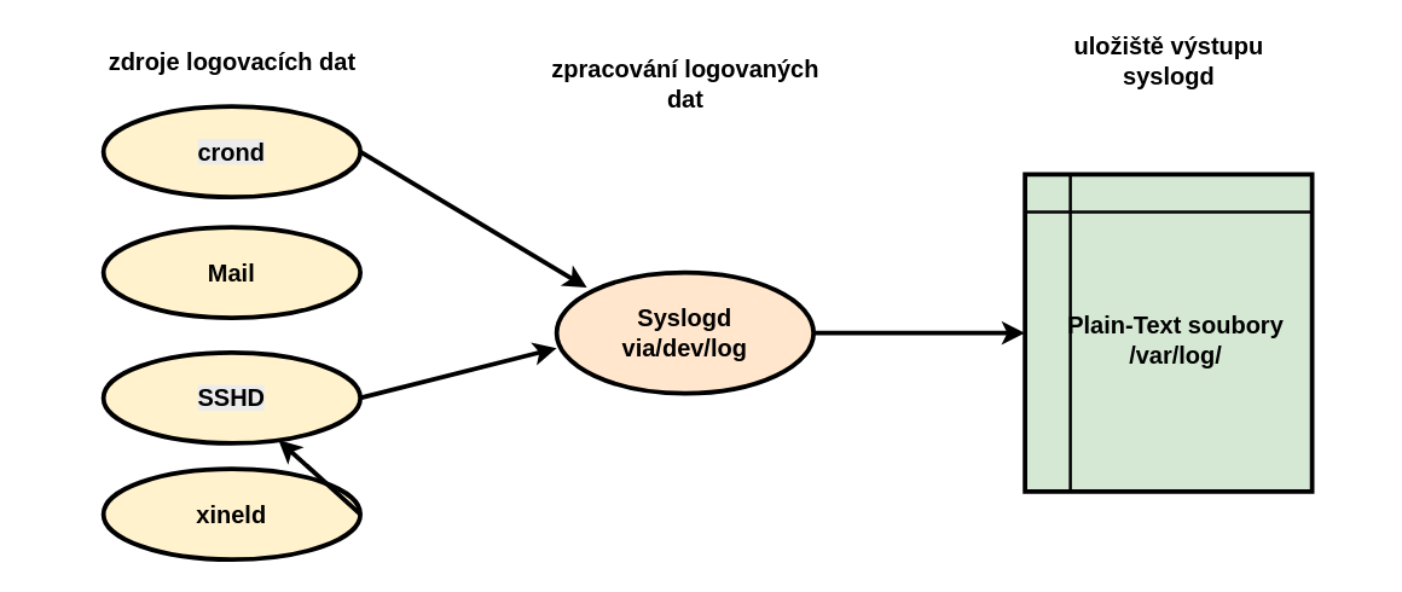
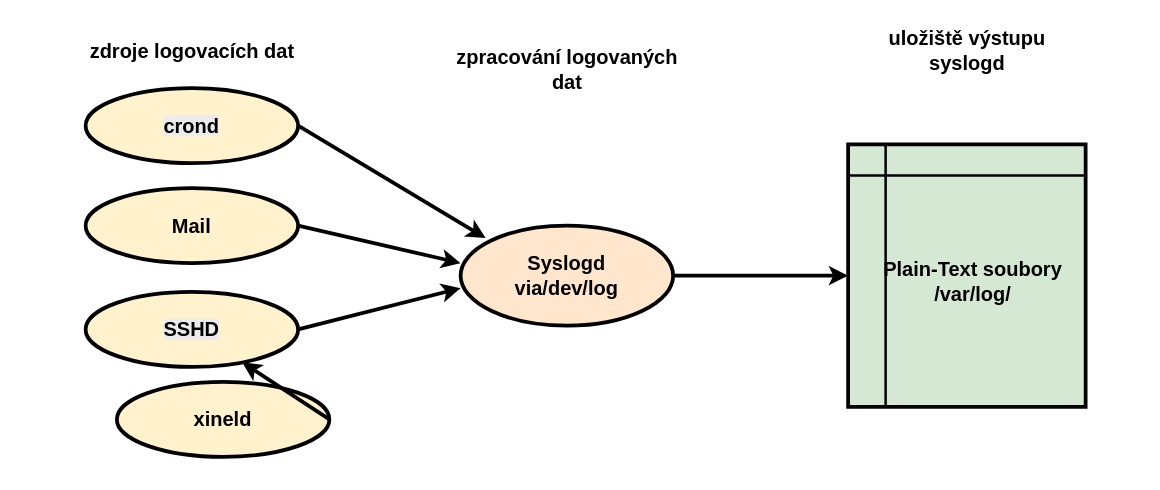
  <mxCell id="0" />
  <mxCell id="1" parent="0" />
  <mxCell id="2" value="&lt;font style=&quot;font-size: 16px;&quot;&gt;&lt;b&gt;Syslogd&lt;/b&gt;&lt;/font&gt;&lt;div&gt;&lt;font style=&quot;font-size: 16px;&quot;&gt;&lt;b&gt;via/dev/log&lt;/b&gt;&lt;/font&gt;&lt;/div&gt;" style="ellipse;whiteSpace=wrap;html=1;strokeWidth=3;fillColor=#ffe6cc;strokeColor=#000000;" vertex="1" parent="1"><mxGeometry x="368" y="180" width="170" height="80" as="geometry" /></mxCell>
- <mxCell id="3" value="&lt;span style=&quot;font-size: 16px;&quot;&gt;&lt;b&gt;xineld&lt;/b&gt;&lt;/span&gt;" style="ellipse;whiteSpace=wrap;html=1;strokeWidth=3;fillColor=#fff2cc;strokeColor=#000000;" vertex="1" parent="1"><mxGeometry x="68" y="310" width="170" height="60" as="geometry" /></mxCell>
+ <mxCell id="3" value="&lt;span style=&quot;font-size: 16px;&quot;&gt;&lt;b&gt;xineld&lt;/b&gt;&lt;/span&gt;" style="ellipse;whiteSpace=wrap;html=1;strokeWidth=3;fillColor=#fff2cc;strokeColor=#000000;" vertex="1" parent="1"><mxGeometry x="93" y="305" width="170" height="60" as="geometry" /></mxCell>
  <mxCell id="4" value="&lt;b style=&quot;font-size: 16px; color: rgb(0, 0, 0); background-color: rgb(236, 236, 236);&quot;&gt;SSHD&lt;/b&gt;" style="ellipse;whiteSpace=wrap;html=1;strokeWidth=3;fillColor=#fff2cc;strokeColor=#000000;" vertex="1" parent="1"><mxGeometry x="68" y="233" width="170" height="60" as="geometry" /></mxCell>
  <mxCell id="5" value="&lt;b style=&quot;font-size: 16px;&quot;&gt;Mail&lt;/b&gt;" style="ellipse;whiteSpace=wrap;html=1;strokeWidth=3;fillColor=#fff2cc;strokeColor=#000000;" vertex="1" parent="1"><mxGeometry x="68" y="150" width="170" height="60" as="geometry" /></mxCell>
  <mxCell id="6" value="&lt;b style=&quot;font-size: 16px; color: rgb(0, 0, 0); background-color: rgb(236, 236, 236);&quot;&gt;crond&lt;/b&gt;" style="ellipse;whiteSpace=wrap;html=1;strokeWidth=3;fillColor=#fff2cc;strokeColor=#000000;" vertex="1" parent="1"><mxGeometry x="68" y="70" width="170" height="60" as="geometry" /></mxCell>
  <mxCell id="7" value="" style="endArrow=classic;html=1;rounded=0;exitX=1;exitY=0.5;exitDx=0;exitDy=0;strokeWidth=3;" edge="1" parent="1" source="6"><mxGeometry width="50" height="50" relative="1" as="geometry"><mxPoint x="238" y="260" as="sourcePoint" /><mxPoint x="388" y="190" as="targetPoint" /></mxGeometry></mxCell>
+ <mxCell id="8" value="" style="endArrow=classic;html=1;rounded=0;exitX=1;exitY=0.5;exitDx=0;exitDy=0;entryX=0;entryY=0.375;entryDx=0;entryDy=0;strokeWidth=3;entryPerimeter=0;" edge="1" parent="1" source="5" target="2"><mxGeometry width="50" height="50" relative="1" as="geometry"><mxPoint x="238" y="260" as="sourcePoint" /><mxPoint x="288" y="210" as="targetPoint" /></mxGeometry></mxCell>
  <mxCell id="9" value="" style="endArrow=classic;html=1;rounded=0;exitX=1;exitY=0.5;exitDx=0;exitDy=0;strokeWidth=3;entryX=0;entryY=0.625;entryDx=0;entryDy=0;entryPerimeter=0;" edge="1" parent="1" source="4" target="2"><mxGeometry width="50" height="50" relative="1" as="geometry"><mxPoint x="248" y="190" as="sourcePoint" /><mxPoint x="368" y="220" as="targetPoint" /></mxGeometry></mxCell>
  <mxCell id="10" value="" style="endArrow=classic;html=1;rounded=0;exitX=1;exitY=0.5;exitDx=0;exitDy=0;strokeWidth=3;" edge="1" parent="1" source="3" target="4"><mxGeometry width="50" height="50" relative="1" as="geometry"><mxPoint x="248" y="110" as="sourcePoint" /><mxPoint x="398" y="200" as="targetPoint" /></mxGeometry></mxCell>
  <mxCell id="11" value="&lt;font style=&quot;font-size: 16px;&quot;&gt;&lt;b&gt;zpracování logovaných&lt;/b&gt;&lt;/font&gt;&lt;div&gt;&lt;font style=&quot;font-size: 16px;&quot;&gt;&lt;b&gt;dat&lt;/b&gt;&lt;/font&gt;&lt;/div&gt;" style="text;html=1;align=center;verticalAlign=middle;whiteSpace=wrap;rounded=0;" vertex="1" parent="1"><mxGeometry x="320.5" y="35" width="265" height="40" as="geometry" /></mxCell>
  <mxCell id="12" value="" style="rounded=0;whiteSpace=wrap;html=1;strokeWidth=3;fillColor=#d5e8d4;strokeColor=#000000;" vertex="1" parent="1"><mxGeometry x="678" y="115" width="190" height="210" as="geometry" /></mxCell>
  <mxCell id="13" value="" style="endArrow=none;html=1;rounded=0;exitX=0.25;exitY=1;exitDx=0;exitDy=0;entryX=0.25;entryY=0;entryDx=0;entryDy=0;strokeWidth=2;" edge="1" parent="1"><mxGeometry width="50" height="50" relative="1" as="geometry"><mxPoint x="708" y="325" as="sourcePoint" /><mxPoint x="708" y="115" as="targetPoint" /></mxGeometry></mxCell>
  <mxCell id="14" value="" style="endArrow=none;html=1;rounded=0;entryX=0.995;entryY=0.119;entryDx=0;entryDy=0;entryPerimeter=0;exitX=0;exitY=0.119;exitDx=0;exitDy=0;exitPerimeter=0;strokeWidth=2;" edge="1" parent="1" source="12" target="12"><mxGeometry width="50" height="50" relative="1" as="geometry"><mxPoint x="647.98" y="140" as="sourcePoint" /><mxPoint x="858" y="140.02" as="targetPoint" /></mxGeometry></mxCell>
  <mxCell id="15" value="&lt;font style=&quot;font-size: 16px;&quot;&gt;&lt;b&gt;Plain-Text soubory&lt;/b&gt;&lt;/font&gt;&lt;div&gt;&lt;font style=&quot;font-size: 16px;&quot;&gt;&lt;b&gt;/var/log/&lt;/b&gt;&lt;/font&gt;&lt;/div&gt;" style="text;html=1;align=center;verticalAlign=middle;whiteSpace=wrap;rounded=0;" vertex="1" parent="1"><mxGeometry x="698" y="185" width="160" height="80" as="geometry" /></mxCell>
  <mxCell id="16" value="" style="endArrow=classic;html=1;rounded=0;exitX=1;exitY=0.5;exitDx=0;exitDy=0;strokeWidth=3;entryX=0;entryY=0.5;entryDx=0;entryDy=0;" edge="1" parent="1" source="2" target="12"><mxGeometry width="50" height="50" relative="1" as="geometry"><mxPoint x="508" y="190" as="sourcePoint" /><mxPoint x="668" y="220" as="targetPoint" /></mxGeometry></mxCell>
  <mxCell id="17" value="&lt;span style=&quot;font-size: 16px;&quot;&gt;&lt;b&gt;zdroje logovacích dat&lt;/b&gt;&lt;/span&gt;" style="text;html=1;align=center;verticalAlign=middle;whiteSpace=wrap;rounded=0;" vertex="1" parent="1"><mxGeometry x="20.5" y="20" width="265" height="40" as="geometry" /></mxCell>
  <mxCell id="18" value="&lt;span style=&quot;font-size: 16px;&quot;&gt;&lt;b&gt;uložiště výstupu&lt;/b&gt;&lt;/span&gt;&lt;div&gt;&lt;span style=&quot;font-size: 16px;&quot;&gt;&lt;b&gt;syslogd&lt;/b&gt;&lt;/span&gt;&lt;/div&gt;" style="text;html=1;align=center;verticalAlign=middle;whiteSpace=wrap;rounded=0;" vertex="1" parent="1"><mxGeometry x="640.5" y="20" width="265" height="40" as="geometry" /></mxCell>
